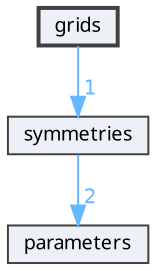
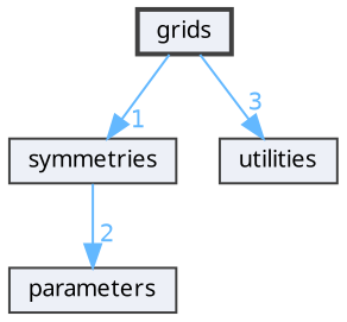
  digraph {
    compound=true
    fontname="Noto Sans"
    node [color=grey25 fillcolor="#edf0f7" fontname="Noto Sans" fontsize=10 shape=box style=filled]
    edge [color=steelblue1 fontcolor=steelblue1 fontname="Noto Sans" fontsize=10 labeldistance=1.5 labelfontname=Helvetica labelfontsize=10]
    n1 [height=0.2 label=grids style="filled,bold" width=0.4]
    n2 [height=0.2 label=symmetries width=0.4]
+   n3 [height=0.2 label=utilities width=0.4]
    n4 [height=0.2 label=parameters width=0.4]
    n1 -> n2 [headlabel=1]
+   n1 -> n3 [headlabel=3]
    n2 -> n4 [headlabel=2]
  }
